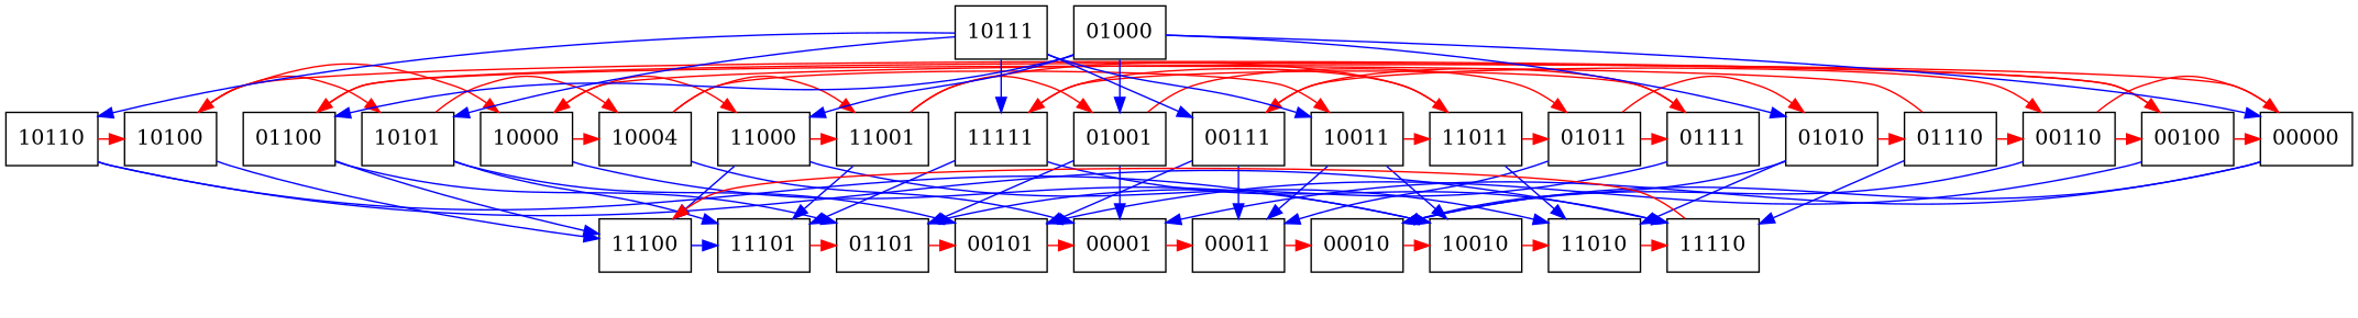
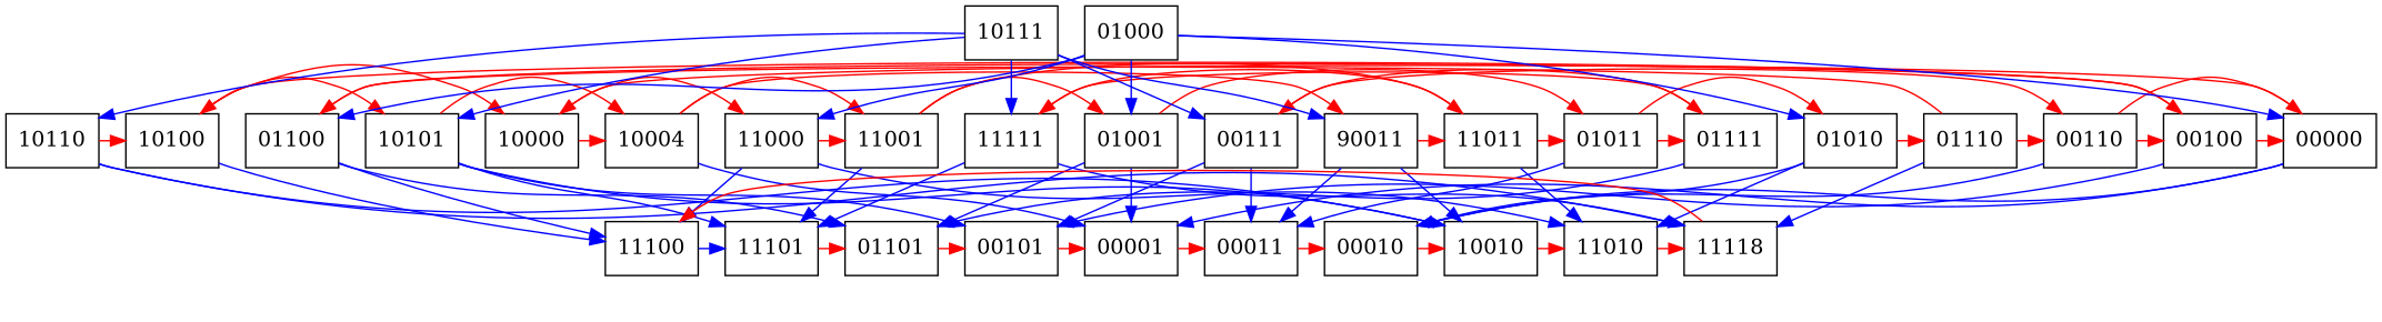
  digraph {
    node [shape=box]
    edge [color=blue]
    00000
    00100
    00110
    00111
    01001
    01010
    01011
    01100
    01110
    01111
    10000
    n12 [label=10004]
-   10011
+   10011 [label=90011]
    10100
    10101
    10110
    11000
    11001
    11011
    11111
    01000
    10111
    00001
    00010
    00011
    00101
    01101
    10010
    11010
    11100
    11101
-   11110
+   11110 [label=11118]
    subgraph sub_1 {
      rank=same
      00000
      00100
      00110
      00111
      01001
      01010
      01011
      01100
      01110
      01111
      10000
      n12
      10011
      10100
      10101
      10110
      11000
      11001
      11011
      11111
    }
    subgraph sub_2 {
      rank=same
      01000
      10111
    }
    subgraph sub_3 {
      rank=same
      00001
      00010
      00011
      00101
      01101
      10010
      11010
      11100
      11101
      11110
    }
    00000 -> 10000 [color=red]
    00000 -> 00001
    00000 -> 00010
    00100 -> 00000 [color=red]
    00100 -> 10100 [color=red]
    00100 -> 00101
    00110 -> 00000 [color=red]
    00110 -> 00100 [color=red]
    00110 -> 00010
    00111 -> 00110 [color=red]
    00111 -> 00011
    00111 -> 00101
    01001 -> 01011 [color=red]
    01001 -> 00001
    01001 -> 01101
    01010 -> 01110 [color=red]
    01010 -> 00010
    01010 -> 11010
    01011 -> 01010 [color=red]
    01011 -> 01111 [color=red]
    01011 -> 00011
    01100 -> 00100 [color=red]
    01100 -> 01101
    01100 -> 11100
    01110 -> 00110 [color=red]
    01110 -> 01100 [color=red]
    01110 -> 11110
    01111 -> 00111 [color=red]
    01111 -> 01101
    10000 -> n12 [color=red]
    10000 -> 11000 [color=red]
-   10000 -> 10010
+   10101 -> 10010
    n12 -> 10011 [color=red]
    n12 -> 11001 [color=red]
    n12 -> 00001
    10011 -> 11011 [color=red]
    10011 -> 00011
    10011 -> 10010
    10100 -> 10000 [color=red]
    10100 -> 10101 [color=red]
    10100 -> 11100
    10101 -> n12 [color=red]
    10101 -> 00101
    10101 -> 11101
    10110 -> 10100 [color=red]
    10110 -> 10010
    10110 -> 11110
    11000 -> 11001 [color=red]
    11000 -> 11010
    11000 -> 11100
    11001 -> 01001 [color=red]
    11001 -> 11011 [color=red]
    11001 -> 11101
    11011 -> 01011 [color=red]
    11011 -> 11111 [color=red]
    11011 -> 11010
    11111 -> 01111 [color=red]
    11111 -> 11101
    11111 -> 11110
    01000 -> 00000
    01000 -> 01001
    01000 -> 01010
    01000 -> 01100
    01000 -> 11000
    10111 -> 00111
    10111 -> 10011
    10111 -> 10101
    10111 -> 10110
    10111 -> 11111
    00001 -> 00011 [color=red]
    00010 -> 10010 [color=red]
    00011 -> 00010 [color=red]
    00101 -> 00001 [color=red]
    01101 -> 00101 [color=red]
    10010 -> 11010 [color=red]
    11010 -> 11110 [color=red]
    11100 -> 11101
    11101 -> 01101 [color=red]
    11110 -> 11100 [color=red]
  }
